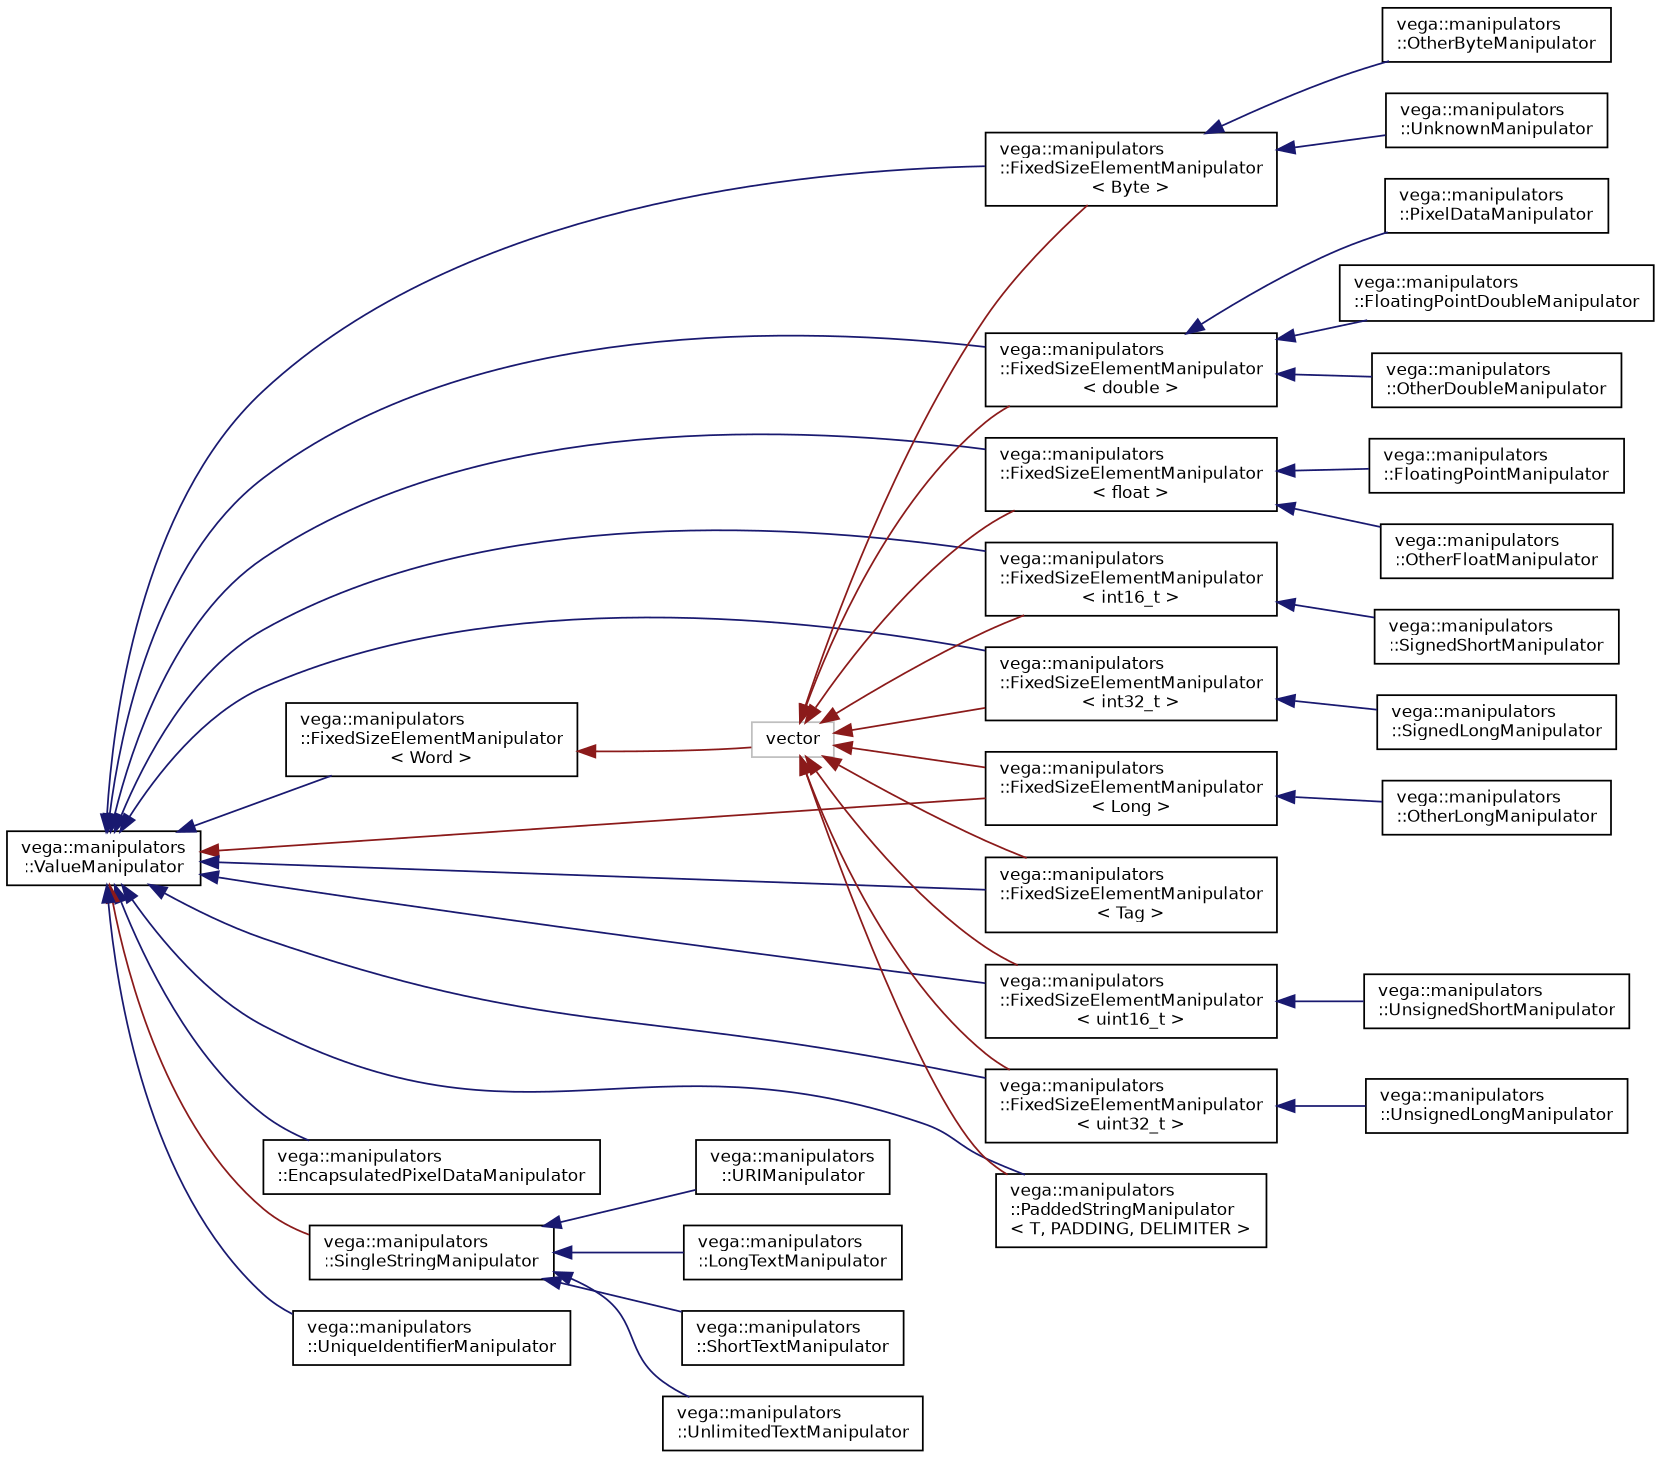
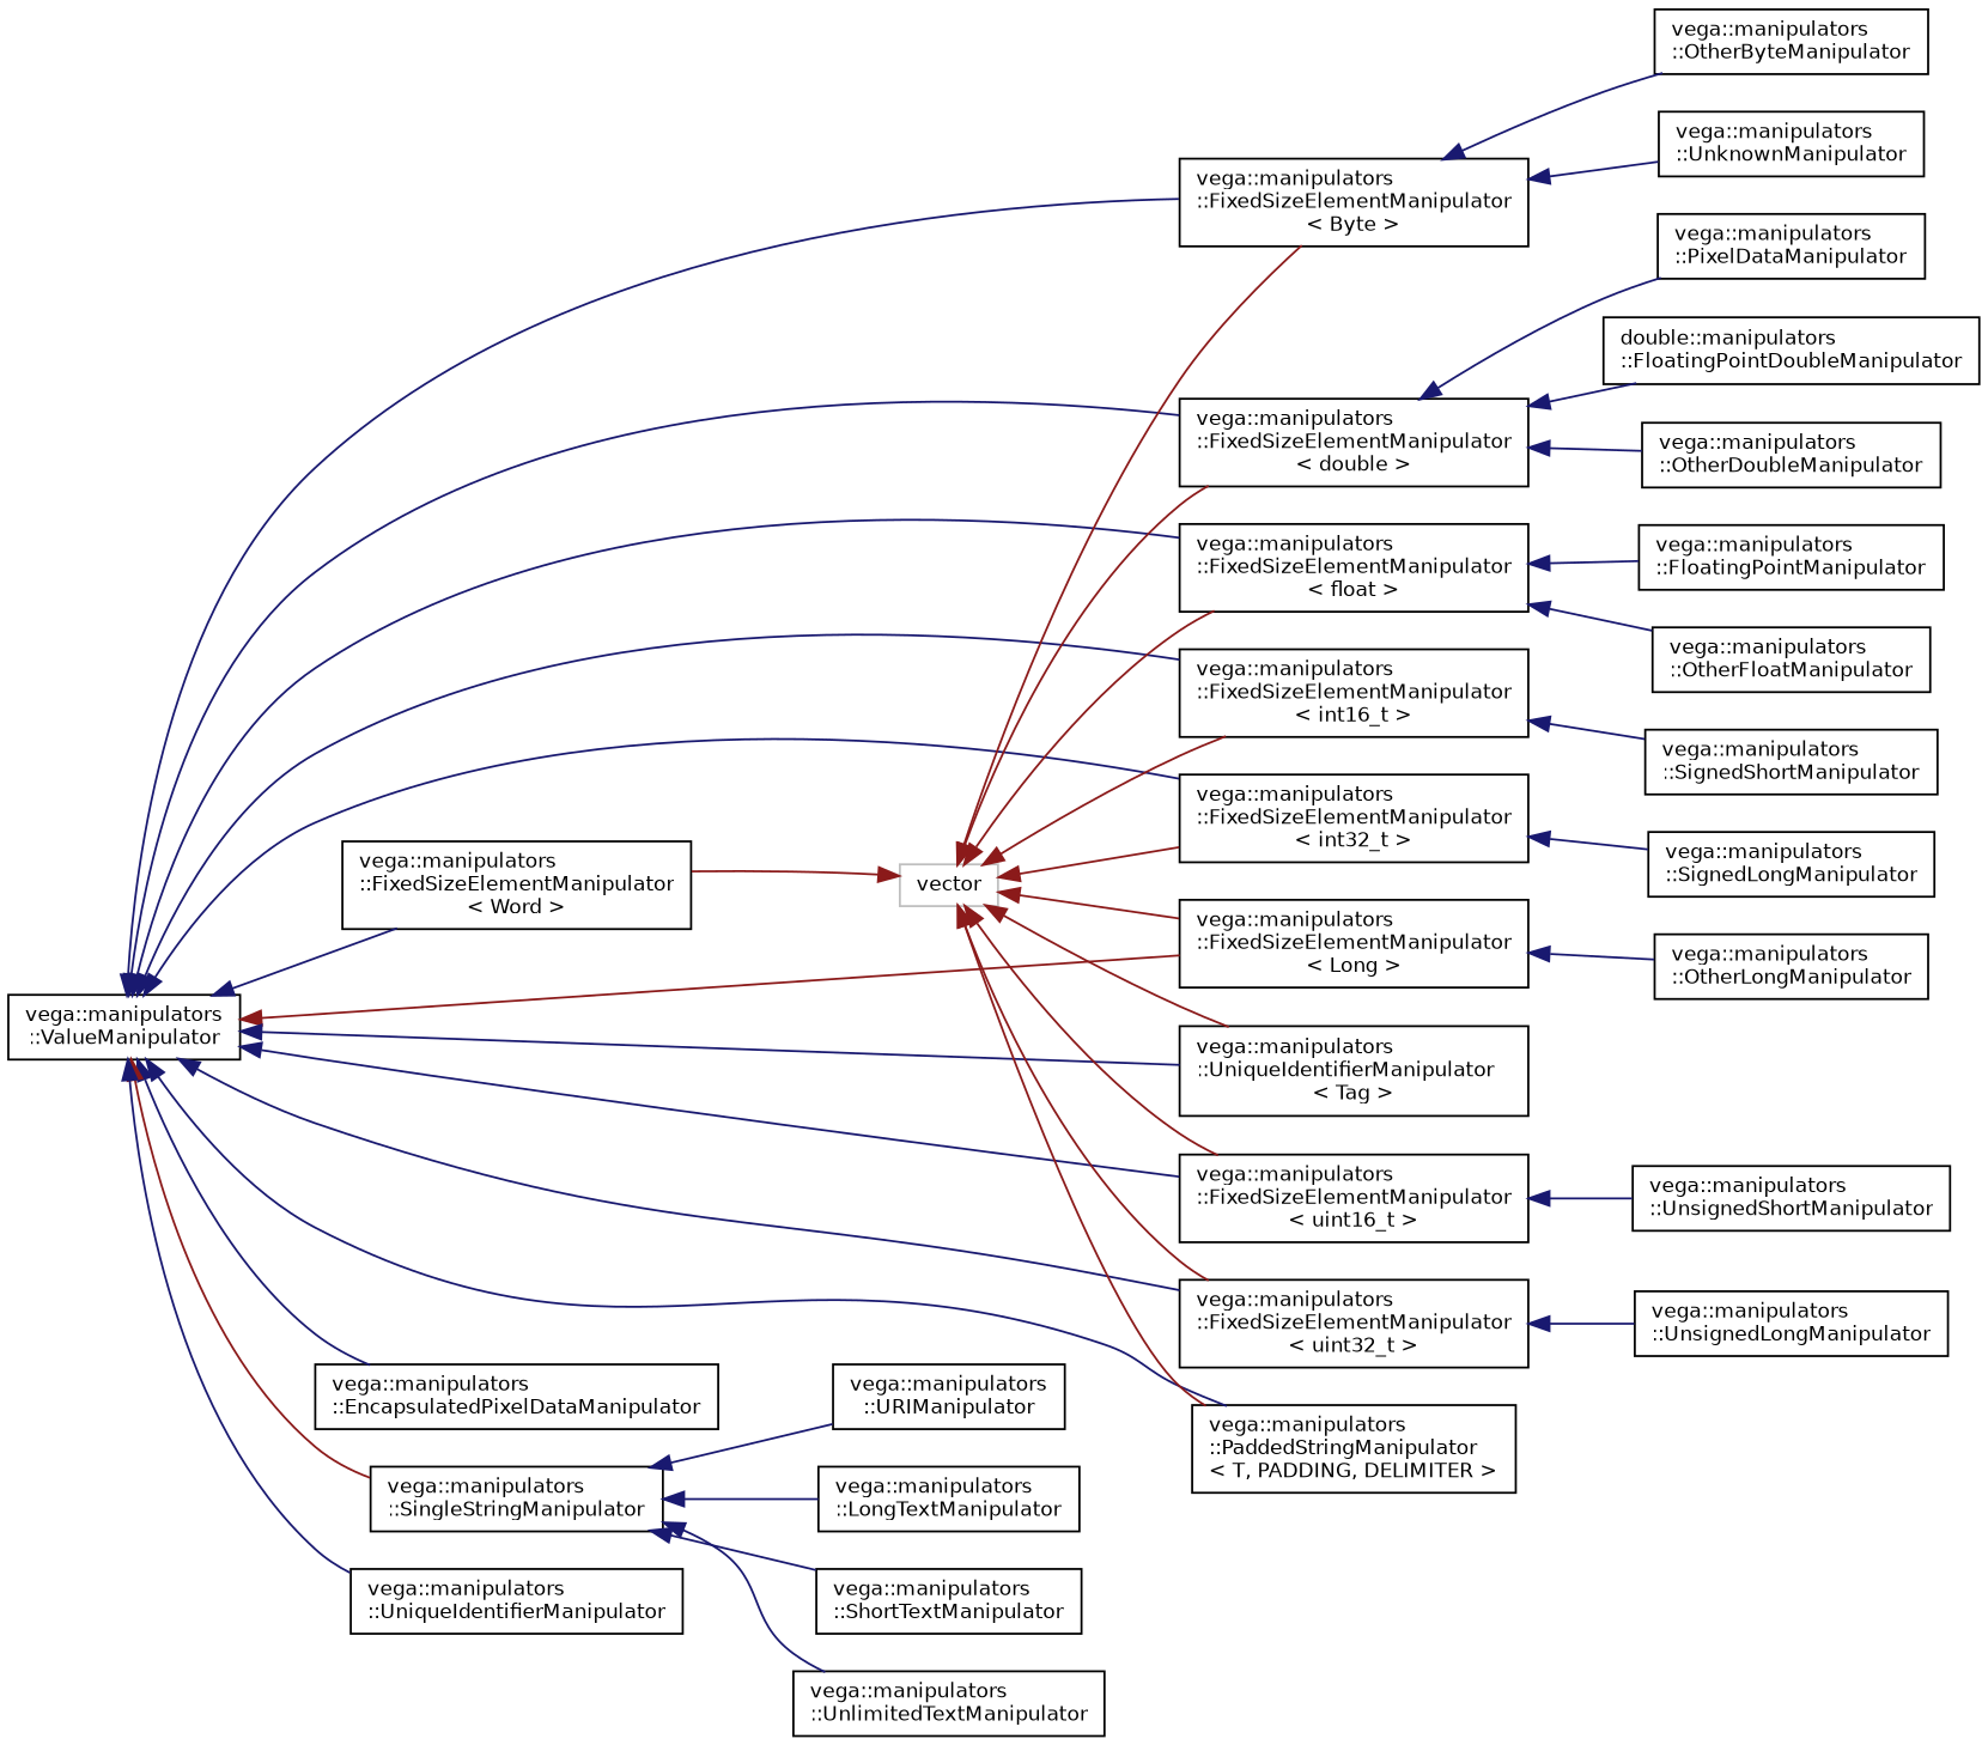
  digraph {
    rankdir=LR
    node [color=black fillcolor=white fontname=Helvetica fontsize=10 shape=record style=filled]
    edge [color=midnightblue dir=back fontname=Helvetica fontsize=10 labelfontname=Helvetica labelfontsize=10 style=solid]
    n1 [height=0.2 label="vega::manipulators\l::ValueManipulator" width=0.4]
    n2 [height=0.2 label="vega::manipulators\l::FixedSizeElementManipulator\l\< Byte \>" width=0.4]
    n3 [height=0.2 label="vega::manipulators\l::FixedSizeElementManipulator\l\< double \>" width=0.4]
    n4 [height=0.2 label="vega::manipulators\l::FixedSizeElementManipulator\l\< float \>" width=0.4]
    n5 [height=0.2 label="vega::manipulators\l::FixedSizeElementManipulator\l\< int16_t \>" width=0.4]
    n6 [height=0.2 label="vega::manipulators\l::FixedSizeElementManipulator\l\< int32_t \>" width=0.4]
    n7 [height=0.2 label="vega::manipulators\l::FixedSizeElementManipulator\l\< Long \>" width=0.4]
-   n8 [height=0.2 label="vega::manipulators\l::FixedSizeElementManipulator\l\< Tag \>" width=0.4]
+   n8 [height=0.2 label="vega::manipulators\l::UniqueIdentifierManipulator\l\< Tag \>" width=0.4]
    n9 [height=0.2 label="vega::manipulators\l::FixedSizeElementManipulator\l\< uint16_t \>" width=0.4]
    n10 [height=0.2 label="vega::manipulators\l::FixedSizeElementManipulator\l\< uint32_t \>" width=0.4]
    n11 [height=0.2 label="vega::manipulators\l::FixedSizeElementManipulator\l\< Word \>" width=0.4]
    n12 [height=0.2 label="vega::manipulators\l::EncapsulatedPixelDataManipulator" width=0.4]
    n13 [height=0.2 label="vega::manipulators\l::PaddedStringManipulator\l\< T, PADDING, DELIMITER \>" width=0.4]
    n14 [height=0.2 label="vega::manipulators\l::SingleStringManipulator" width=0.4]
    n15 [height=0.2 label="vega::manipulators\l::UniqueIdentifierManipulator" width=0.4]
    n16 [height=0.2 label="vega::manipulators\l::OtherByteManipulator" width=0.4]
    n17 [height=0.2 label="vega::manipulators\l::UnknownManipulator" width=0.4]
    n18 [height=0.2 label="vega::manipulators\l::PixelDataManipulator" width=0.4]
-   n19 [height=0.2 label="vega::manipulators\l::FloatingPointDoubleManipulator" width=0.4]
+   n19 [height=0.2 label="double::manipulators\l::FloatingPointDoubleManipulator" width=0.4]
    n20 [height=0.2 label="vega::manipulators\l::OtherDoubleManipulator" width=0.4]
    n21 [height=0.2 label="vega::manipulators\l::FloatingPointManipulator" width=0.4]
    n22 [height=0.2 label="vega::manipulators\l::OtherFloatManipulator" width=0.4]
    n23 [height=0.2 label="vega::manipulators\l::SignedShortManipulator" width=0.4]
    n24 [height=0.2 label="vega::manipulators\l::SignedLongManipulator" width=0.4]
    n25 [height=0.2 label="vega::manipulators\l::OtherLongManipulator" width=0.4]
    n26 [height=0.2 label="vega::manipulators\l::UnsignedShortManipulator" width=0.4]
    n27 [height=0.2 label="vega::manipulators\l::UnsignedLongManipulator" width=0.4]
    n28 [height=0.2 label="vega::manipulators\l::LongTextManipulator" width=0.4]
    n29 [height=0.2 label="vega::manipulators\l::ShortTextManipulator" width=0.4]
    n30 [height=0.2 label="vega::manipulators\l::UnlimitedTextManipulator" width=0.4]
    n31 [height=0.2 label="vega::manipulators\l::URIManipulator" width=0.4]
    n32 [color=grey75 height=0.2 label=vector width=0.4]
    n1 -> n2
    n1 -> n3
    n1 -> n4
    n1 -> n5
    n1 -> n6
    n1 -> n7 [color=firebrick4]
    n1 -> n8
    n1 -> n9
    n1 -> n10
    n1 -> n11
    n1 -> n12
    n1 -> n13
    n1 -> n14 [color=firebrick4]
    n1 -> n15
    n2 -> n16
    n2 -> n17
    n3 -> n18
    n3 -> n19
    n3 -> n20
    n4 -> n21
    n4 -> n22
    n5 -> n23
    n6 -> n24
    n7 -> n25
    n9 -> n26
    n10 -> n27
    n14 -> n28
    n14 -> n29
    n14 -> n30
    n14 -> n31
    n32 -> n2 [color=firebrick4]
    n32 -> n3 [color=firebrick4]
    n32 -> n4 [color=firebrick4]
    n32 -> n5 [color=firebrick4]
    n32 -> n6 [color=firebrick4]
    n32 -> n7 [color=firebrick4]
    n32 -> n8 [color=firebrick4]
    n32 -> n9 [color=firebrick4]
    n32 -> n10 [color=firebrick4]
-   n11 -> n32 [color=firebrick4]
+   n32 -> n11 [color=firebrick4]
    n32 -> n13 [color=firebrick4]
  }
